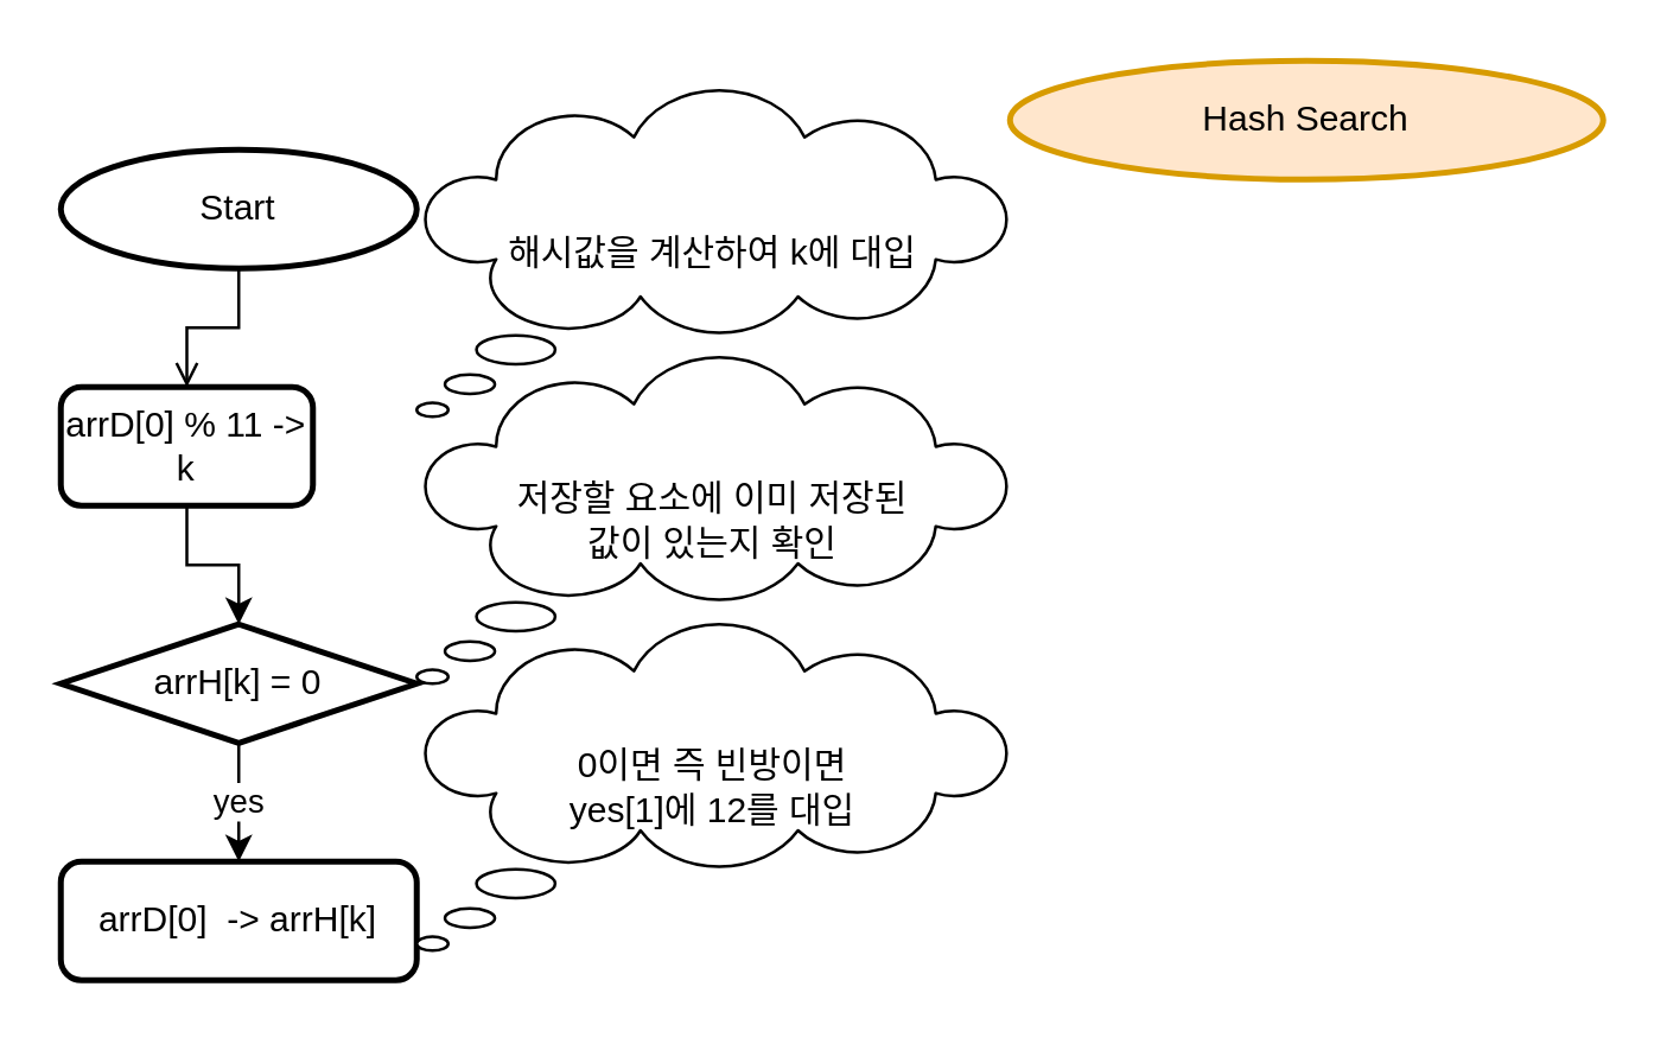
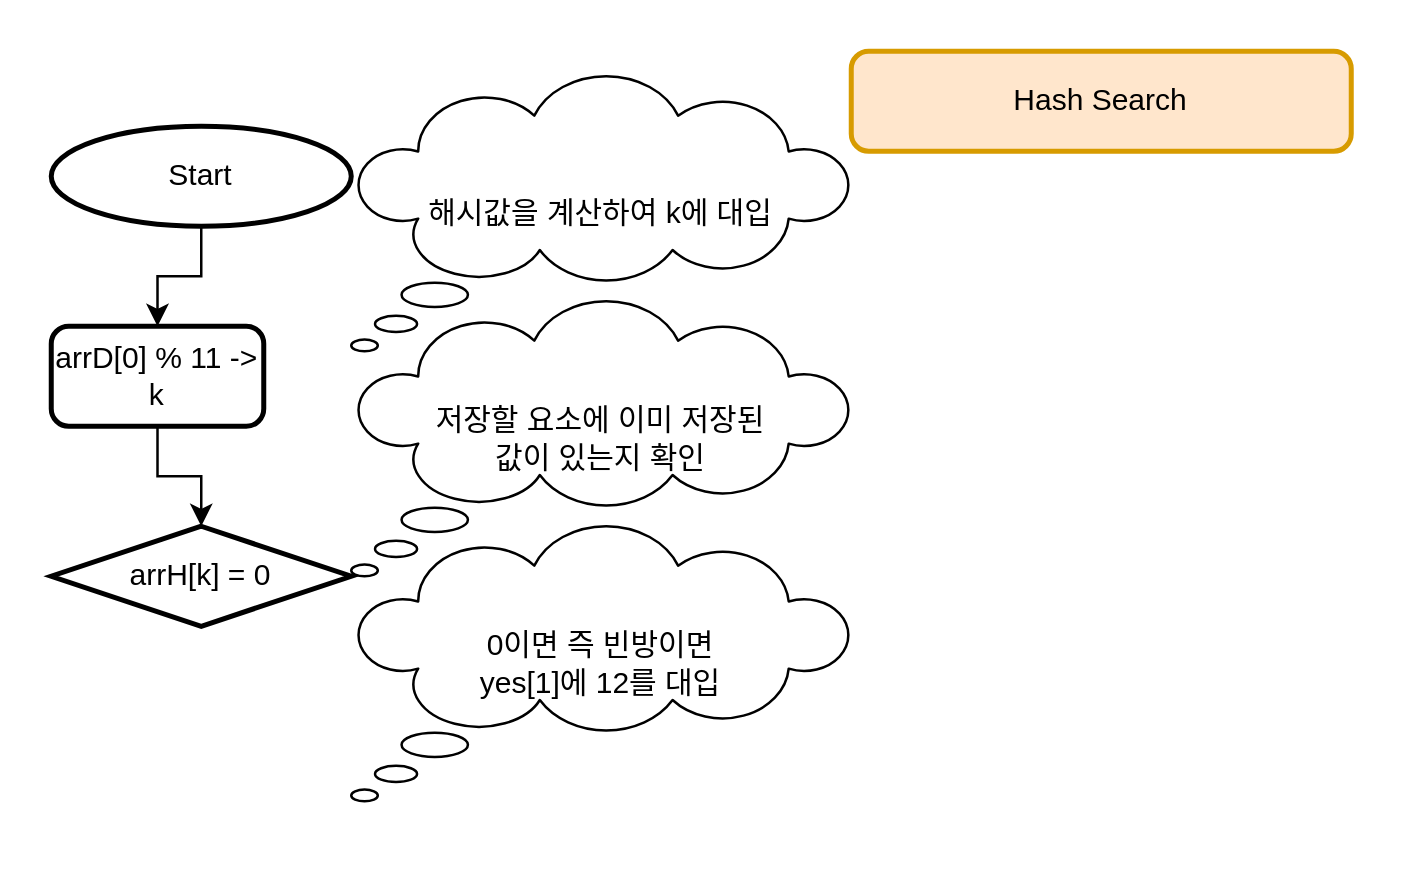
  <mxCell id="0" />
  <mxCell id="1" parent="0" />
- <mxCell id="2" value="Hash Search" style="ellipse;whiteSpace=wrap;html=1;absoluteArcSize=1;arcSize=14;strokeWidth=2;fillColor=#ffe6cc;strokeColor=#d79b00;" vertex="1" parent="1"><mxGeometry x="340" y="20" width="200" height="40" as="geometry" /></mxCell>
- <mxCell id="3" style="edgeStyle=orthogonalEdgeStyle;rounded=0;orthogonalLoop=1;jettySize=auto;html=1;entryX=0.5;entryY=0;entryDx=0;entryDy=0;endArrow=open;" edge="1" parent="1" source="4" target="6"><mxGeometry relative="1" as="geometry" /></mxCell>
+ <mxCell id="2" value="Hash Search" style="rounded=1;whiteSpace=wrap;html=1;absoluteArcSize=1;arcSize=14;strokeWidth=2;fillColor=#ffe6cc;strokeColor=#d79b00;" vertex="1" parent="1"><mxGeometry x="340" y="20" width="200" height="40" as="geometry" /></mxCell>
+ <mxCell id="3" style="edgeStyle=orthogonalEdgeStyle;rounded=0;orthogonalLoop=1;jettySize=auto;html=1;entryX=0.5;entryY=0;entryDx=0;entryDy=0;" edge="1" parent="1" source="4" target="6"><mxGeometry relative="1" as="geometry" /></mxCell>
  <mxCell id="4" value="Start" style="strokeWidth=2;html=1;shape=mxgraph.flowchart.start_2;whiteSpace=wrap;" vertex="1" parent="1"><mxGeometry x="20" y="50" width="120" height="40" as="geometry" /></mxCell>
  <mxCell id="5" style="edgeStyle=orthogonalEdgeStyle;rounded=0;orthogonalLoop=1;jettySize=auto;html=1;entryX=0.5;entryY=0;entryDx=0;entryDy=0;entryPerimeter=0;" edge="1" parent="1" source="6" target="8"><mxGeometry relative="1" as="geometry" /></mxCell>
  <mxCell id="6" value="arrD[0] % 11 -&amp;gt; k" style="rounded=1;whiteSpace=wrap;html=1;absoluteArcSize=1;arcSize=14;strokeWidth=2;" vertex="1" parent="1"><mxGeometry x="20" y="130" width="85" height="40" as="geometry" /></mxCell>
- <mxCell id="7" value="yes" style="edgeStyle=orthogonalEdgeStyle;rounded=0;orthogonalLoop=1;jettySize=auto;html=1;entryX=0.5;entryY=0;entryDx=0;entryDy=0;" edge="1" parent="1" source="8" target="9"><mxGeometry relative="1" as="geometry" /></mxCell>
  <mxCell id="8" value="arrH[k] = 0" style="strokeWidth=2;html=1;shape=mxgraph.flowchart.decision;whiteSpace=wrap;" vertex="1" parent="1"><mxGeometry x="20" y="210" width="120" height="40" as="geometry" /></mxCell>
- <mxCell id="9" value="arrD[0]&amp;nbsp; -&amp;gt; arrH[k]" style="rounded=1;whiteSpace=wrap;html=1;absoluteArcSize=1;arcSize=14;strokeWidth=2;" vertex="1" parent="1"><mxGeometry x="20" y="290" width="120" height="40" as="geometry" /></mxCell>
  <mxCell id="10" value="해시값을 계산하여 k에 대입&lt;br&gt;" style="whiteSpace=wrap;html=1;shape=mxgraph.basic.cloud_callout" vertex="1" parent="1"><mxGeometry x="140" y="30" width="200" height="110" as="geometry" /></mxCell>
  <mxCell id="11" value="저장할 요소에 이미 저장된&lt;br&gt;값이 있는지 확인" style="whiteSpace=wrap;html=1;shape=mxgraph.basic.cloud_callout" vertex="1" parent="1"><mxGeometry x="140" y="120" width="200" height="110" as="geometry" /></mxCell>
  <mxCell id="12" value="0이면 즉 빈방이면&lt;br&gt;yes[1]에 12를 대입" style="whiteSpace=wrap;html=1;shape=mxgraph.basic.cloud_callout" vertex="1" parent="1"><mxGeometry x="140" y="210" width="200" height="110" as="geometry" /></mxCell>
